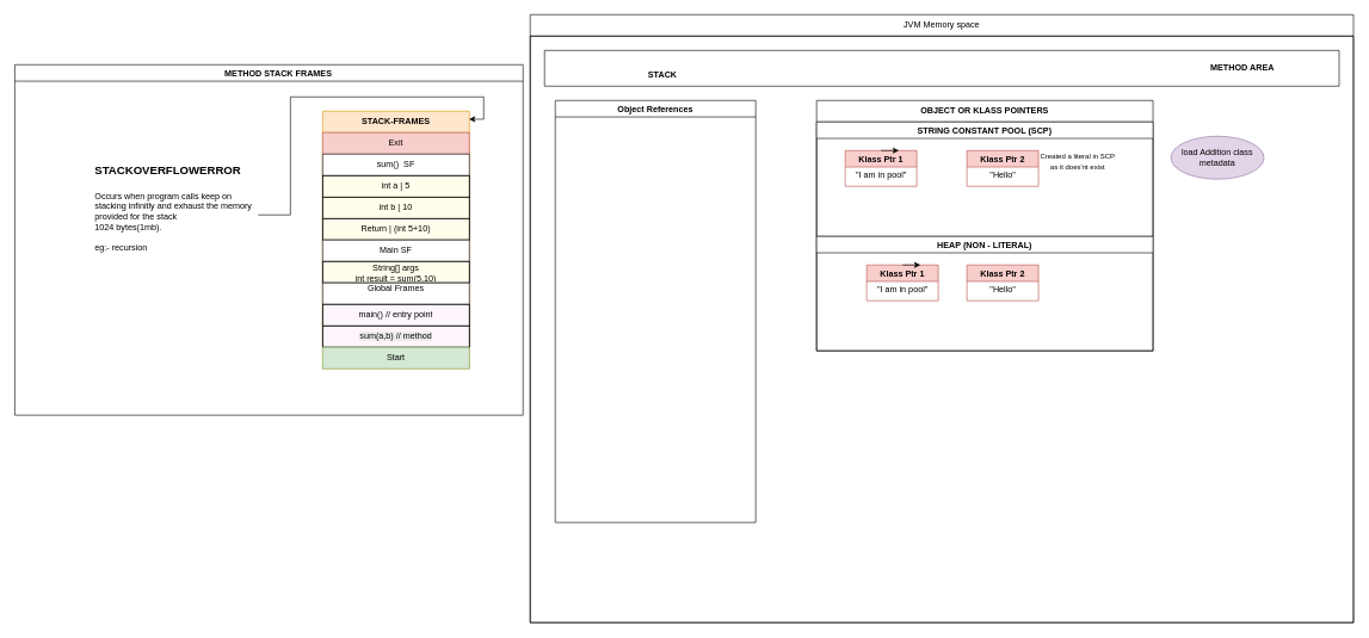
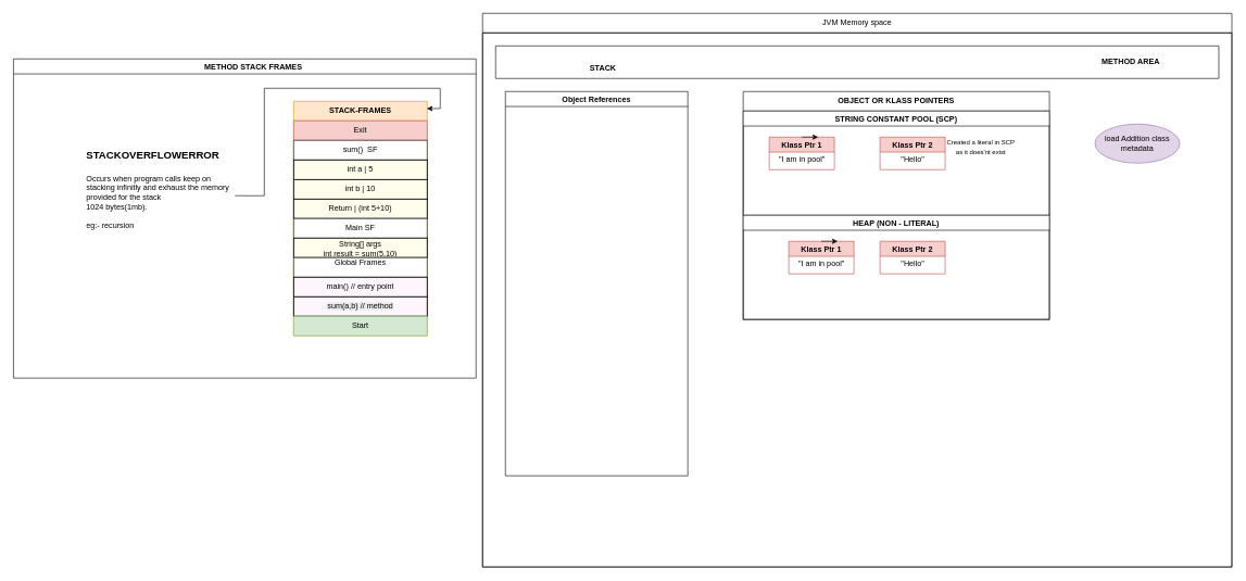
  <mxCell id="0" />
  <mxCell id="1" parent="0" />
  <mxCell id="2" value="JVM Memory space" style="swimlane;fontStyle=0;childLayout=stackLayout;horizontal=1;startSize=30;horizontalStack=0;resizeParent=1;resizeParentMax=0;resizeLast=0;collapsible=1;marginBottom=0;whiteSpace=wrap;html=1;direction=east;flipV=0;flipH=1;" vertex="1" parent="1"><mxGeometry x="740" y="20" width="1150" height="850" as="geometry" /></mxCell>
  <mxCell id="3" value="" style="swimlane;startSize=0;direction=north;flipH=0;" vertex="1" parent="2"><mxGeometry y="30" width="1150" height="820" as="geometry" /></mxCell>
- <mxCell id="4" value="load Addition class metadata" style="ellipse;whiteSpace=wrap;html=1;fillColor=#e1d5e7;strokeColor=#9673a6;" vertex="1" parent="3"><mxGeometry x="895" y="140" width="130" height="60" as="geometry" /></mxCell>
+ <mxCell id="4" value="load Addition class metadata" style="ellipse;whiteSpace=wrap;html=1;fillColor=#e1d5e7;strokeColor=#9673a6;" vertex="1" parent="3"><mxGeometry x="940" y="140" width="130" height="60" as="geometry" /></mxCell>
  <mxCell id="5" value="Object References" style="swimlane;whiteSpace=wrap;html=1;" vertex="1" parent="3"><mxGeometry x="35" y="90" width="280" height="590" as="geometry" /></mxCell>
  <mxCell id="6" value="" style="swimlane;startSize=0;" vertex="1" parent="3"><mxGeometry x="20" y="20" width="1110" height="50" as="geometry" /></mxCell>
  <mxCell id="7" value="STACK" style="text;html=1;align=center;verticalAlign=middle;whiteSpace=wrap;rounded=0;fontStyle=1" vertex="1" parent="6"><mxGeometry x="70" y="10" width="190" height="50" as="geometry" /></mxCell>
  <mxCell id="8" value="METHOD AREA" style="text;html=1;align=center;verticalAlign=middle;whiteSpace=wrap;rounded=0;fontStyle=1" vertex="1" parent="6"><mxGeometry x="900" width="150" height="50" as="geometry" /></mxCell>
  <mxCell id="9" value="&lt;b&gt;OBJECT OR KLASS POINTERS&lt;/b&gt;" style="swimlane;fontStyle=0;childLayout=stackLayout;horizontal=1;startSize=30;horizontalStack=0;resizeParent=1;resizeParentMax=0;resizeLast=0;collapsible=1;marginBottom=0;whiteSpace=wrap;html=1;" vertex="1" parent="3"><mxGeometry x="400" y="90" width="470" height="350" as="geometry" /></mxCell>
  <mxCell id="10" value="STRING CONSTANT POOL (SCP)" style="swimlane;whiteSpace=wrap;html=1;" vertex="1" parent="9"><mxGeometry y="30" width="470" height="160" as="geometry" /></mxCell>
  <mxCell id="11" value="Klass Ptr 1" style="swimlane;whiteSpace=wrap;html=1;fillColor=#f8cecc;strokeColor=#b85450;" vertex="1" parent="10"><mxGeometry x="40" y="40" width="100" height="50" as="geometry" /></mxCell>
  <mxCell id="12" value="&quot;I am in pool&quot;" style="text;html=1;align=center;verticalAlign=middle;resizable=0;points=[];autosize=1;strokeColor=none;fillColor=none;" vertex="1" parent="11"><mxGeometry x="5" y="20" width="90" height="30" as="geometry" /></mxCell>
  <mxCell id="13" style="edgeStyle=orthogonalEdgeStyle;rounded=0;orthogonalLoop=1;jettySize=auto;html=1;exitX=0.5;exitY=0;exitDx=0;exitDy=0;entryX=0.75;entryY=0;entryDx=0;entryDy=0;" edge="1" parent="10" source="11" target="11"><mxGeometry relative="1" as="geometry" /></mxCell>
  <mxCell id="14" value="Klass Ptr 2" style="swimlane;whiteSpace=wrap;html=1;fillColor=#f8cecc;strokeColor=#b85450;" vertex="1" parent="10"><mxGeometry x="210" y="40" width="100" height="50" as="geometry" /></mxCell>
  <mxCell id="15" value="&quot;Hello&quot;" style="text;html=1;align=center;verticalAlign=middle;resizable=0;points=[];autosize=1;strokeColor=none;fillColor=none;" vertex="1" parent="14"><mxGeometry x="20" y="20" width="60" height="30" as="geometry" /></mxCell>
  <mxCell id="16" value="&lt;font style=&quot;font-size: 10px;&quot;&gt;Created a literal in SCP as it does'nt exist&lt;/font&gt;" style="text;html=1;align=center;verticalAlign=middle;whiteSpace=wrap;rounded=0;" vertex="1" parent="10"><mxGeometry x="310" y="40" width="110" height="30" as="geometry" /></mxCell>
  <mxCell id="17" value="HEAP (NON - LITERAL)" style="swimlane;whiteSpace=wrap;html=1;" vertex="1" parent="9"><mxGeometry y="190" width="470" height="160" as="geometry" /></mxCell>
  <mxCell id="18" value="Klass Ptr 1" style="swimlane;whiteSpace=wrap;html=1;fillColor=#f8cecc;strokeColor=#b85450;" vertex="1" parent="17"><mxGeometry x="70" y="40" width="100" height="50" as="geometry" /></mxCell>
  <mxCell id="19" value="&quot;I am in pool&quot;" style="text;html=1;align=center;verticalAlign=middle;resizable=0;points=[];autosize=1;strokeColor=none;fillColor=none;" vertex="1" parent="18"><mxGeometry x="5" y="20" width="90" height="30" as="geometry" /></mxCell>
  <mxCell id="20" style="edgeStyle=orthogonalEdgeStyle;rounded=0;orthogonalLoop=1;jettySize=auto;html=1;exitX=0.5;exitY=0;exitDx=0;exitDy=0;entryX=0.75;entryY=0;entryDx=0;entryDy=0;" edge="1" parent="17" source="18" target="18"><mxGeometry relative="1" as="geometry" /></mxCell>
  <mxCell id="21" value="Klass Ptr 2" style="swimlane;whiteSpace=wrap;html=1;fillColor=#f8cecc;strokeColor=#b85450;" vertex="1" parent="17"><mxGeometry x="210" y="40" width="100" height="50" as="geometry" /></mxCell>
  <mxCell id="22" value="&quot;Hello&quot;" style="text;html=1;align=center;verticalAlign=middle;resizable=0;points=[];autosize=1;strokeColor=none;fillColor=none;" vertex="1" parent="21"><mxGeometry x="20" y="20" width="60" height="30" as="geometry" /></mxCell>
  <mxCell id="23" value="&lt;span style=&quot;white-space: pre;&quot;&gt;&#09;&lt;/span&gt;METHOD STACK FRAMES" style="swimlane;whiteSpace=wrap;html=1;" vertex="1" parent="1"><mxGeometry x="20" y="90" width="710" height="490" as="geometry" /></mxCell>
  <mxCell id="24" value="&lt;b&gt;STACK-FRAMES&lt;/b&gt;" style="swimlane;fontStyle=0;childLayout=stackLayout;horizontal=1;startSize=30;horizontalStack=0;resizeParent=1;resizeParentMax=0;resizeLast=0;collapsible=1;marginBottom=0;whiteSpace=wrap;html=1;direction=east;fillColor=#ffe6cc;strokeColor=#d79b00;align=center;swimlaneFillColor=default;rounded=0;" vertex="1" parent="23"><mxGeometry x="430" y="65" width="205" height="360" as="geometry"><mxRectangle x="335" y="80" width="80" height="30" as="alternateBounds" /></mxGeometry></mxCell>
  <mxCell id="25" value="Exit" style="swimlane;fontStyle=0;childLayout=stackLayout;horizontal=1;startSize=30;horizontalStack=0;resizeParent=1;resizeParentMax=0;resizeLast=0;collapsible=1;marginBottom=0;whiteSpace=wrap;html=1;swimlaneFillColor=#FFFDEB;fillColor=#f8cecc;strokeColor=#b85450;" vertex="1" parent="24"><mxGeometry y="30" width="205" height="30" as="geometry" /></mxCell>
  <mxCell id="26" value="&lt;div&gt;sum()&amp;nbsp;&amp;nbsp;&lt;span style=&quot;background-color: transparent; color: light-dark(rgb(0, 0, 0), rgb(255, 255, 255));&quot;&gt;SF&lt;/span&gt;&lt;/div&gt;" style="swimlane;fontStyle=0;childLayout=stackLayout;horizontal=1;startSize=30;horizontalStack=0;resizeParent=1;resizeParentMax=0;resizeLast=0;collapsible=1;marginBottom=0;whiteSpace=wrap;html=1;swimlaneFillColor=#FFFDEB;" vertex="1" parent="24"><mxGeometry y="60" width="205" height="120" as="geometry" /></mxCell>
  <mxCell id="27" value="int a | 5" style="text;strokeColor=default;fillColor=none;align=center;verticalAlign=middle;spacingLeft=4;spacingRight=4;overflow=hidden;points=[[0,0.5],[1,0.5]];portConstraint=eastwest;rotatable=0;whiteSpace=wrap;html=1;" vertex="1" parent="26"><mxGeometry y="30" width="205" height="30" as="geometry" /></mxCell>
  <mxCell id="28" value="int b | 10" style="text;strokeColor=default;fillColor=none;align=center;verticalAlign=middle;spacingLeft=4;spacingRight=4;overflow=hidden;points=[[0,0.5],[1,0.5]];portConstraint=eastwest;rotatable=0;whiteSpace=wrap;html=1;" vertex="1" parent="26"><mxGeometry y="60" width="205" height="30" as="geometry" /></mxCell>
  <mxCell id="29" value="Return | (int 5+10)" style="text;strokeColor=default;fillColor=none;align=center;verticalAlign=middle;spacingLeft=4;spacingRight=4;overflow=hidden;points=[[0,0.5],[1,0.5]];portConstraint=eastwest;rotatable=0;whiteSpace=wrap;html=1;" vertex="1" parent="26"><mxGeometry y="90" width="205" height="30" as="geometry" /></mxCell>
  <mxCell id="30" value="&lt;div&gt;Main SF&lt;/div&gt;" style="swimlane;fontStyle=0;childLayout=stackLayout;horizontal=1;startSize=30;horizontalStack=0;resizeParent=1;resizeParentMax=0;resizeLast=0;collapsible=1;marginBottom=0;whiteSpace=wrap;html=1;swimlaneFillColor=#FFFDEB;" vertex="1" parent="24"><mxGeometry y="180" width="205" height="60" as="geometry" /></mxCell>
  <mxCell id="31" value="&lt;div&gt;String[] args&lt;/div&gt;int result = sum(5,10)" style="text;strokeColor=default;fillColor=none;align=center;verticalAlign=middle;spacingLeft=4;spacingRight=4;overflow=hidden;points=[[0,0.5],[1,0.5]];portConstraint=eastwest;rotatable=0;whiteSpace=wrap;html=1;" vertex="1" parent="30"><mxGeometry y="30" width="205" height="30" as="geometry" /></mxCell>
  <mxCell id="32" value="&lt;div&gt;Global Frames&lt;/div&gt;&lt;div&gt;&lt;br&gt;&lt;/div&gt;" style="swimlane;fontStyle=0;childLayout=stackLayout;horizontal=1;startSize=30;horizontalStack=0;resizeParent=1;resizeParentMax=0;resizeLast=0;collapsible=1;marginBottom=0;whiteSpace=wrap;html=1;swimlaneFillColor=#FFF6FD;" vertex="1" parent="24"><mxGeometry y="240" width="205" height="90" as="geometry" /></mxCell>
  <mxCell id="33" value="main() // entry point" style="text;strokeColor=default;fillColor=none;align=center;verticalAlign=middle;spacingLeft=4;spacingRight=4;overflow=hidden;points=[[0,0.5],[1,0.5]];portConstraint=eastwest;rotatable=0;whiteSpace=wrap;html=1;textDirection=ltr;" vertex="1" parent="32"><mxGeometry y="30" width="205" height="30" as="geometry" /></mxCell>
  <mxCell id="34" value="&lt;span style=&quot;color: rgb(0, 0, 0); font-family: Helvetica; font-size: 12px; font-style: normal; font-variant-ligatures: normal; font-variant-caps: normal; font-weight: 400; letter-spacing: normal; orphans: 2; text-indent: 0px; text-transform: none; widows: 2; word-spacing: 0px; -webkit-text-stroke-width: 0px; white-space: normal; background-color: rgb(236, 236, 236); text-decoration-thickness: initial; text-decoration-style: initial; text-decoration-color: initial; float: none; display: inline !important;&quot;&gt;sum(a,b) // method&lt;/span&gt;" style="text;strokeColor=default;fillColor=none;align=center;verticalAlign=middle;spacingLeft=4;spacingRight=4;overflow=hidden;points=[[0,0.5],[1,0.5]];portConstraint=eastwest;rotatable=0;whiteSpace=wrap;html=1;textDirection=ltr;" vertex="1" parent="32"><mxGeometry y="60" width="205" height="30" as="geometry" /></mxCell>
  <mxCell id="35" value="Start" style="swimlane;fontStyle=0;childLayout=stackLayout;horizontal=1;startSize=30;horizontalStack=0;resizeParent=1;resizeParentMax=0;resizeLast=0;collapsible=1;marginBottom=0;whiteSpace=wrap;html=1;swimlaneFillColor=#FFFDEB;fillColor=#d5e8d4;strokeColor=#82b366;" vertex="1" parent="24"><mxGeometry y="330" width="205" height="30" as="geometry" /></mxCell>
  <mxCell id="36" value="&lt;h1 style=&quot;margin-top: 0px;&quot;&gt;&lt;font style=&quot;font-size: 16px;&quot;&gt;STACKOVERFLOWERROR&lt;/font&gt;&lt;/h1&gt;&lt;div&gt;Occurs when program calls keep on stacking infinitly and exhaust the memory provided for the stack&lt;/div&gt;&lt;div&gt;1024 bytes(1mb).&lt;/div&gt;&lt;div&gt;&lt;br&gt;&lt;/div&gt;&lt;div&gt;eg:- recursion&amp;nbsp;&lt;/div&gt;" style="text;html=1;whiteSpace=wrap;overflow=hidden;rounded=0;" vertex="1" parent="23"><mxGeometry x="110" y="125" width="230" height="170" as="geometry" /></mxCell>
  <mxCell id="37" style="edgeStyle=orthogonalEdgeStyle;rounded=0;orthogonalLoop=1;jettySize=auto;html=1;entryX=0.998;entryY=0.031;entryDx=0;entryDy=0;entryPerimeter=0;" edge="1" parent="23" source="36" target="24"><mxGeometry relative="1" as="geometry" /></mxCell>
